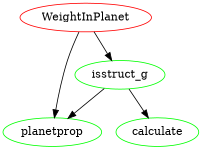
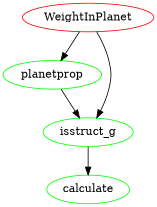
  strict digraph {
    node [color=green]
    WeightInPlanet [color=red]
    planetprop
    n3 [label=isstruct_g]
    n4 [label=calculate]
    WeightInPlanet -> planetprop
    WeightInPlanet -> n3
-   n3 -> planetprop
+   planetprop -> n3
    n3 -> n4
  }
